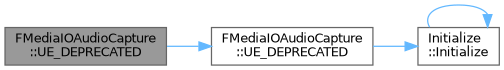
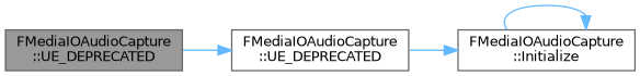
  digraph {
    rankdir=LR
    node [color=grey40 fillcolor=white fontname=Helvetica fontsize=10 shape=box style=filled]
    edge [color=steelblue1 fontname=Helvetica fontsize=10 labelfontname=Helvetica labelfontsize=10 style=solid]
    n1 [color=gray40 fillcolor=grey60 fontcolor=black height=0.2 label="FMediaIOAudioCapture\l::UE_DEPRECATED" width=0.4]
    n2 [height=0.2 label="FMediaIOAudioCapture\l::UE_DEPRECATED" width=0.4]
-   n3 [height=0.2 label="Initialize\l::Initialize" width=0.4]
+   n3 [height=0.2 label="FMediaIOAudioCapture\l::Initialize" width=0.4]
    n1 -> n2
    n2 -> n3
    n3 -> n3
  }
